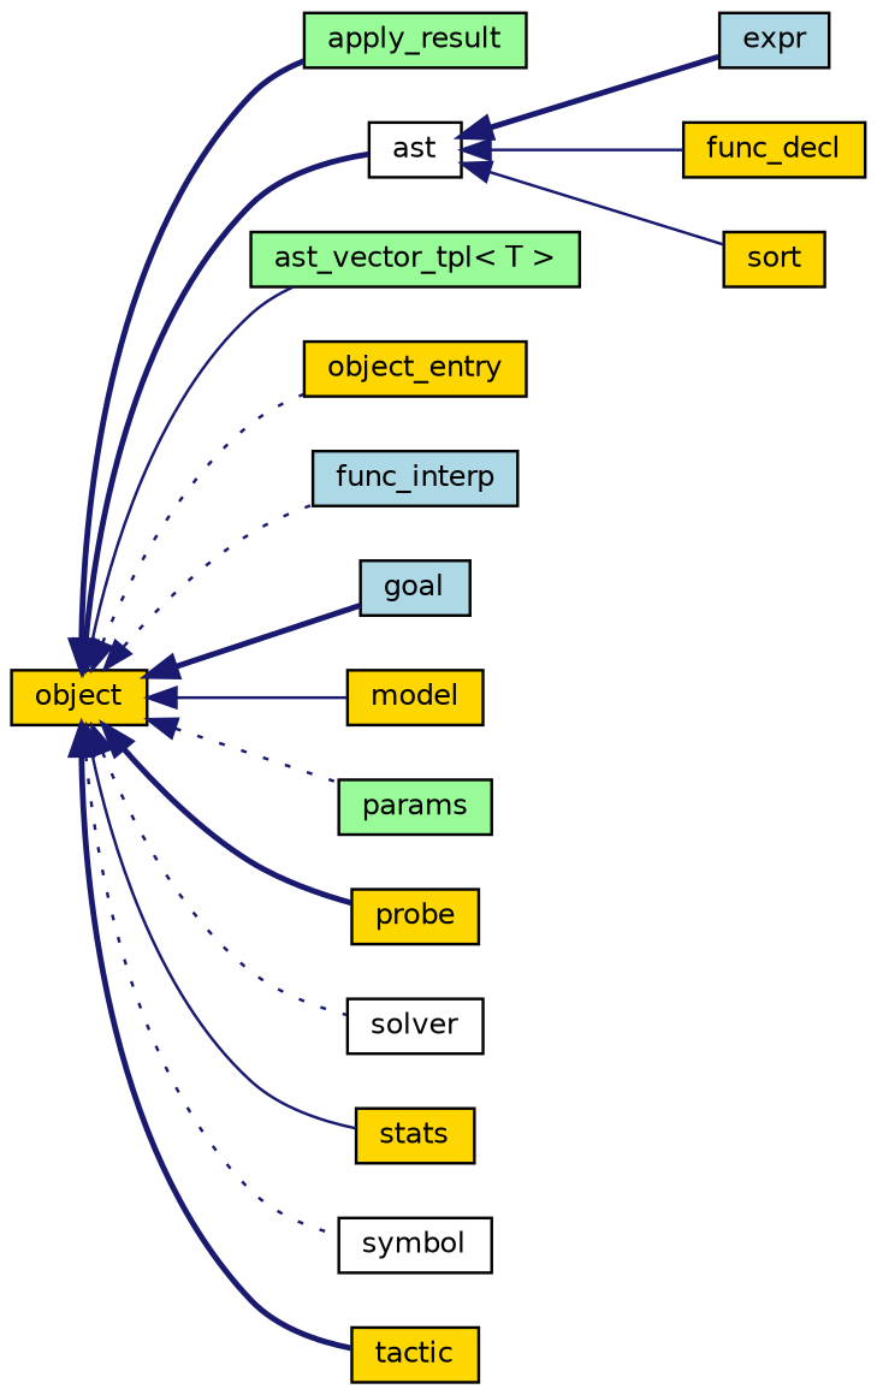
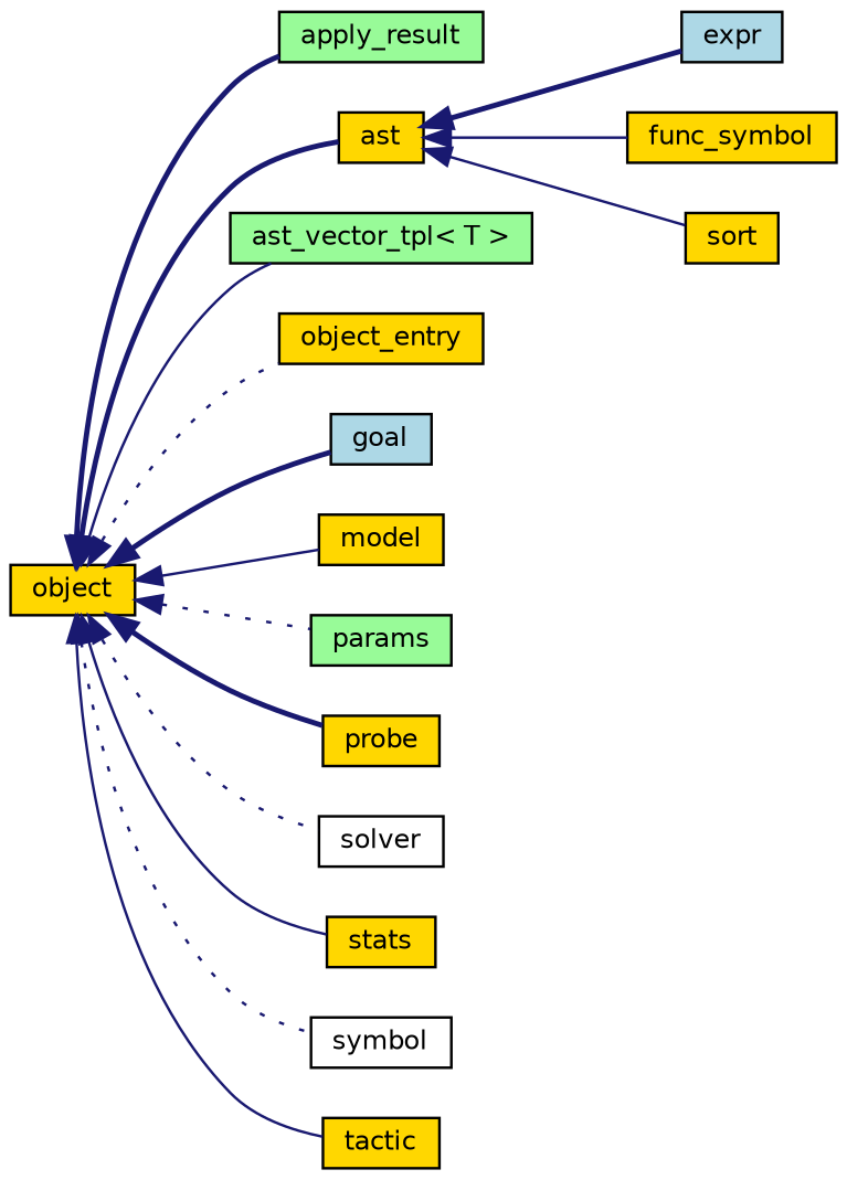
  digraph {
    rankdir=LR
    node [color=black fillcolor=gold fontname=Helvetica fontsize=10 shape=record style=filled]
    edge [color=midnightblue dir=back fontname=Helvetica fontsize=10 labelfontname=Helvetica labelfontsize=10 style=bold]
    n1 [height=0.2 label=object width=0.4]
    n2 [fillcolor=palegreen height=0.2 label=apply_result width=0.4]
-   n3 [fillcolor=white height=0.2 label=ast width=0.4]
+   n3 [height=0.2 label=ast width=0.4]
    n4 [fillcolor=palegreen height=0.2 label="ast_vector_tpl\< T \>" width=0.4]
    n5 [height=0.2 label=object_entry width=0.4]
-   n6 [fillcolor=lightblue height=0.2 label=func_interp width=0.4]
    n7 [fillcolor=lightblue height=0.2 label=goal width=0.4]
    n8 [height=0.2 label=model width=0.4]
    n9 [fillcolor=palegreen height=0.2 label=params width=0.4]
    n10 [height=0.2 label=probe width=0.4]
    n11 [fillcolor=white height=0.2 label=solver width=0.4]
    n12 [height=0.2 label=stats width=0.4]
    n13 [fillcolor=white height=0.2 label=symbol width=0.4]
    n14 [height=0.2 label=tactic width=0.4]
    n15 [fillcolor=lightblue height=0.2 label=expr width=0.4]
-   n16 [height=0.2 label=func_decl width=0.4]
+   n16 [height=0.2 label=func_symbol width=0.4]
    n17 [height=0.2 label=sort width=0.4]
    n1 -> n2
    n1 -> n3
    n1 -> n4 [style=solid]
    n1 -> n5 [style=dotted]
-   n1 -> n6 [style=dotted]
    n1 -> n7
    n1 -> n8 [style=solid]
    n1 -> n9 [style=dotted]
    n1 -> n10
    n1 -> n11 [style=dotted]
    n1 -> n12 [style=solid]
    n1 -> n13 [style=dotted]
-   n1 -> n14
+   n1 -> n14 [style=solid]
    n3 -> n15
    n3 -> n16 [style=solid]
    n3 -> n17 [style=solid]
  }
